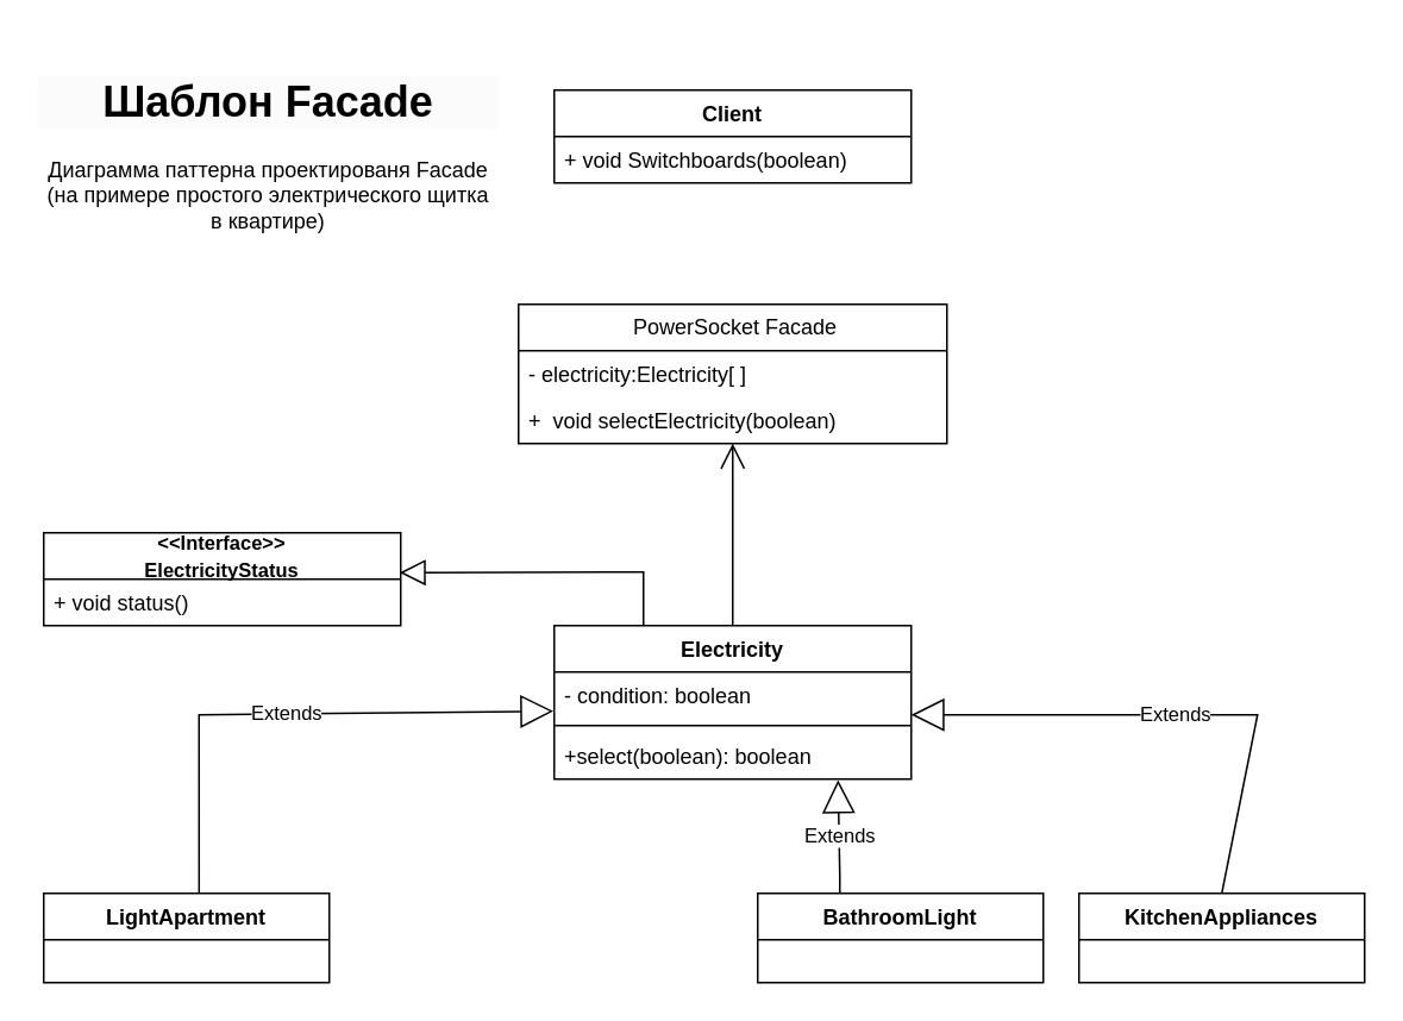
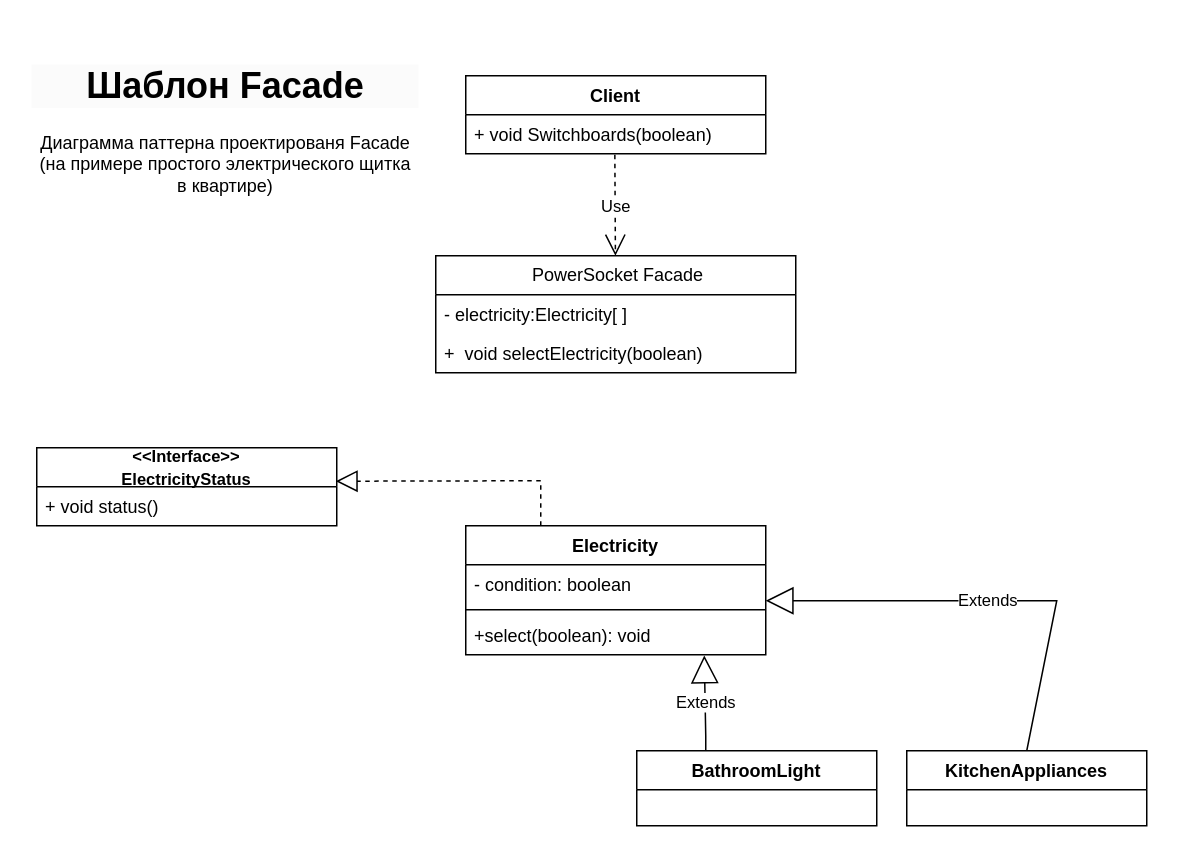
  <mxCell id="0" />
  <mxCell id="1" parent="0" />
  <mxCell id="2" value="&amp;nbsp;PowerSocket Facade" style="swimlane;fontStyle=0;childLayout=stackLayout;horizontal=1;startSize=26;fillColor=none;horizontalStack=0;resizeParent=1;resizeParentMax=0;resizeLast=0;collapsible=1;marginBottom=0;whiteSpace=wrap;html=1;" parent="1" vertex="1"><mxGeometry x="290" y="170" width="240" height="78" as="geometry" /></mxCell>
  <mxCell id="3" value="- electricity:Electricity[ ]" style="text;strokeColor=none;fillColor=none;align=left;verticalAlign=top;spacingLeft=4;spacingRight=4;overflow=hidden;rotatable=0;points=[[0,0.5],[1,0.5]];portConstraint=eastwest;whiteSpace=wrap;html=1;" parent="2" vertex="1"><mxGeometry y="26" width="240" height="26" as="geometry" /></mxCell>
  <mxCell id="4" value="+&amp;nbsp; void selectElectricity(boolean)&amp;nbsp;" style="text;strokeColor=none;fillColor=none;align=left;verticalAlign=top;spacingLeft=4;spacingRight=4;overflow=hidden;rotatable=0;points=[[0,0.5],[1,0.5]];portConstraint=eastwest;whiteSpace=wrap;html=1;" parent="2" vertex="1"><mxGeometry y="52" width="240" height="26" as="geometry" /></mxCell>
  <mxCell id="5" value="&lt;h1 style=&quot;border-color: var(--border-color); color: rgb(0, 0, 0); font-family: Helvetica; font-style: normal; font-variant-ligatures: normal; font-variant-caps: normal; letter-spacing: normal; orphans: 2; text-indent: 0px; text-transform: none; widows: 2; word-spacing: 0px; -webkit-text-stroke-width: 0px; background-color: rgb(251, 251, 251); text-decoration-thickness: initial; text-decoration-style: initial; text-decoration-color: initial;&quot;&gt;Шаблон Facade&lt;/h1&gt;&lt;div style=&quot;&quot;&gt;Диаграмма паттерна проектированя Facade (на примере простого электрического щитка&lt;/div&gt;&lt;div style=&quot;&quot;&gt;в квартире)&lt;/div&gt;" style="text;whiteSpace=wrap;html=1;align=center;" parent="1" vertex="1"><mxGeometry x="20" y="20" width="260" height="140" as="geometry" /></mxCell>
- <mxCell id="6" value="LightApartment" style="swimlane;fontStyle=1;align=center;verticalAlign=top;childLayout=stackLayout;horizontal=1;startSize=26;horizontalStack=0;resizeParent=1;resizeParentMax=0;resizeLast=0;collapsible=1;marginBottom=0;whiteSpace=wrap;html=1;" parent="1" vertex="1"><mxGeometry x="24" y="500" width="160" height="50" as="geometry" /></mxCell>
  <mxCell id="7" value="KitchenAppliances" style="swimlane;fontStyle=1;align=center;verticalAlign=top;childLayout=stackLayout;horizontal=1;startSize=26;horizontalStack=0;resizeParent=1;resizeParentMax=0;resizeLast=0;collapsible=1;marginBottom=0;whiteSpace=wrap;html=1;" parent="1" vertex="1"><mxGeometry x="604" y="500" width="160" height="50" as="geometry" /></mxCell>
  <mxCell id="8" value="Client" style="swimlane;fontStyle=1;align=center;verticalAlign=top;childLayout=stackLayout;horizontal=1;startSize=26;horizontalStack=0;resizeParent=1;resizeParentMax=0;resizeLast=0;collapsible=1;marginBottom=0;whiteSpace=wrap;html=1;" parent="1" vertex="1"><mxGeometry x="310" y="50" width="200" height="52" as="geometry" /></mxCell>
  <mxCell id="9" value="+ void Switchboards(boolean)" style="text;strokeColor=none;fillColor=none;align=left;verticalAlign=top;spacingLeft=4;spacingRight=4;overflow=hidden;rotatable=0;points=[[0,0.5],[1,0.5]];portConstraint=eastwest;whiteSpace=wrap;html=1;" parent="8" vertex="1"><mxGeometry y="26" width="200" height="26" as="geometry" /></mxCell>
  <mxCell id="10" value="BathroomLight" style="swimlane;fontStyle=1;align=center;verticalAlign=top;childLayout=stackLayout;horizontal=1;startSize=26;horizontalStack=0;resizeParent=1;resizeParentMax=0;resizeLast=0;collapsible=1;marginBottom=0;whiteSpace=wrap;html=1;" parent="1" vertex="1"><mxGeometry x="424" y="500" width="160" height="50" as="geometry" /></mxCell>
  <mxCell id="11" value="Electricity" style="swimlane;fontStyle=1;align=center;verticalAlign=top;childLayout=stackLayout;horizontal=1;startSize=26;horizontalStack=0;resizeParent=1;resizeParentMax=0;resizeLast=0;collapsible=1;marginBottom=0;whiteSpace=wrap;html=1;" parent="1" vertex="1"><mxGeometry x="310" y="350" width="200" height="86" as="geometry" /></mxCell>
  <mxCell id="12" value="- condition&lt;span style=&quot;background-color: initial;&quot;&gt;: boolean&lt;/span&gt;" style="text;strokeColor=none;fillColor=none;align=left;verticalAlign=top;spacingLeft=4;spacingRight=4;overflow=hidden;rotatable=0;points=[[0,0.5],[1,0.5]];portConstraint=eastwest;whiteSpace=wrap;html=1;" parent="11" vertex="1"><mxGeometry y="26" width="200" height="26" as="geometry" /></mxCell>
  <mxCell id="13" value="" style="line;strokeWidth=1;fillColor=none;align=left;verticalAlign=middle;spacingTop=-1;spacingLeft=3;spacingRight=3;rotatable=0;labelPosition=right;points=[];portConstraint=eastwest;strokeColor=inherit;" parent="11" vertex="1"><mxGeometry y="52" width="200" height="8" as="geometry" /></mxCell>
- <mxCell id="14" value="+select(boolean): boolean" style="text;strokeColor=none;fillColor=none;align=left;verticalAlign=top;spacingLeft=4;spacingRight=4;overflow=hidden;rotatable=0;points=[[0,0.5],[1,0.5]];portConstraint=eastwest;whiteSpace=wrap;html=1;" parent="11" vertex="1"><mxGeometry y="60" width="200" height="26" as="geometry" /></mxCell>
- <mxCell id="15" value="Extends" style="endArrow=block;endSize=16;endFill=0;html=1;rounded=0;exitX=0.544;exitY=0;exitDx=0;exitDy=0;exitPerimeter=0;entryX=-0.002;entryY=0.844;entryDx=0;entryDy=0;entryPerimeter=0;" parent="1" source="6" target="12" edge="1"><mxGeometry width="160" relative="1" as="geometry"><mxPoint x="150" y="405.5" as="sourcePoint" /><mxPoint x="300" y="398" as="targetPoint" /><Array as="points"><mxPoint x="111" y="400" /></Array></mxGeometry></mxCell>
+ <mxCell id="14" value="+select(boolean): void" style="text;strokeColor=none;fillColor=none;align=left;verticalAlign=top;spacingLeft=4;spacingRight=4;overflow=hidden;rotatable=0;points=[[0,0.5],[1,0.5]];portConstraint=eastwest;whiteSpace=wrap;html=1;" parent="11" vertex="1"><mxGeometry y="60" width="200" height="26" as="geometry" /></mxCell>
  <mxCell id="16" value="Extends" style="endArrow=block;endSize=16;endFill=0;html=1;rounded=0;exitX=0.5;exitY=0;exitDx=0;exitDy=0;" parent="1" source="7" edge="1"><mxGeometry width="160" relative="1" as="geometry"><mxPoint x="550" y="390" as="sourcePoint" /><mxPoint x="510" y="400" as="targetPoint" /><Array as="points"><mxPoint x="704" y="400" /></Array></mxGeometry></mxCell>
  <mxCell id="17" value="Extends" style="endArrow=block;endSize=16;endFill=0;html=1;rounded=0;entryX=0.795;entryY=1.02;entryDx=0;entryDy=0;entryPerimeter=0;" parent="1" target="14" edge="1"><mxGeometry width="160" relative="1" as="geometry"><mxPoint x="470" y="500" as="sourcePoint" /><mxPoint x="670" y="450" as="targetPoint" /><Array as="points"><mxPoint x="470" y="490" /></Array></mxGeometry></mxCell>
  <mxCell id="18" value="&lt;font style=&quot;font-size: 11px;&quot;&gt;&lt;b&gt;&amp;lt;&amp;lt;Interface&amp;gt;&amp;gt;&lt;br&gt;ElectricityStatus&lt;/b&gt;&lt;/font&gt;" style="swimlane;fontStyle=0;childLayout=stackLayout;horizontal=1;startSize=26;fillColor=none;horizontalStack=0;resizeParent=1;resizeParentMax=0;resizeLast=0;collapsible=1;marginBottom=0;whiteSpace=wrap;html=1;" parent="1" vertex="1"><mxGeometry x="24" y="298" width="200" height="52" as="geometry"><mxRectangle x="320" y="-600" width="120" height="40" as="alternateBounds" /></mxGeometry></mxCell>
  <mxCell id="19" value="+ void status()" style="text;strokeColor=none;fillColor=none;align=left;verticalAlign=top;spacingLeft=4;spacingRight=4;overflow=hidden;rotatable=0;points=[[0,0.5],[1,0.5]];portConstraint=eastwest;whiteSpace=wrap;html=1;" parent="18" vertex="1"><mxGeometry y="26" width="200" height="26" as="geometry" /></mxCell>
- <mxCell id="20" value="" style="endArrow=block;dashed=0;endFill=0;endSize=12;html=1;rounded=0;exitX=0.25;exitY=0;exitDx=0;exitDy=0;entryX=0.997;entryY=0.429;entryDx=0;entryDy=0;entryPerimeter=0;" parent="1" source="11" target="18" edge="1"><mxGeometry width="160" relative="1" as="geometry"><mxPoint x="384" y="600" as="sourcePoint" /><mxPoint x="230" y="320" as="targetPoint" /><Array as="points"><mxPoint x="360" y="320" /></Array></mxGeometry></mxCell>
- <mxCell id="22" value="" style="endArrow=open;endFill=1;endSize=12;html=1;rounded=0;exitX=0.5;exitY=0;exitDx=0;exitDy=0;" parent="1" source="11" target="4" edge="1"><mxGeometry width="160" relative="1" as="geometry"><mxPoint x="220" y="140" as="sourcePoint" /><mxPoint x="410" y="280" as="targetPoint" /></mxGeometry></mxCell>
+ <mxCell id="20" value="" style="endArrow=block;dashed=1;endFill=0;endSize=12;html=1;rounded=0;exitX=0.25;exitY=0;exitDx=0;exitDy=0;entryX=0.997;entryY=0.429;entryDx=0;entryDy=0;entryPerimeter=0;" parent="1" source="11" target="18" edge="1"><mxGeometry width="160" relative="1" as="geometry"><mxPoint x="384" y="600" as="sourcePoint" /><mxPoint x="230" y="320" as="targetPoint" /><Array as="points"><mxPoint x="360" y="320" /></Array></mxGeometry></mxCell>
+ <mxCell id="21" value="Use" style="endArrow=open;endSize=12;dashed=1;html=1;rounded=0;exitX=0.497;exitY=1.025;exitDx=0;exitDy=0;exitPerimeter=0;" parent="1" source="9" target="2" edge="1"><mxGeometry width="160" relative="1" as="geometry"><mxPoint x="384" y="140" as="sourcePoint" /><mxPoint x="544" y="140" as="targetPoint" /></mxGeometry></mxCell>
